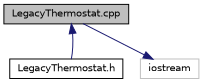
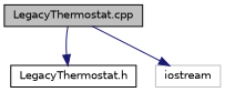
  digraph {
    node [color=black fillcolor=white fontname=Helvetica fontsize=10 shape=record style=filled]
    edge [color=midnightblue fontname=Helvetica fontsize=10 labelfontname=Helvetica labelfontsize=10 style=solid]
    n1 [fillcolor=grey75 fontcolor=black height=0.2 label="LegacyThermostat.cpp" width=0.4]
    n2 [height=0.2 label="LegacyThermostat.h" width=0.4]
    n3 [color=grey75 height=0.2 label=iostream width=0.4]
-   n2 -> n1
+   n1 -> n2
    n1 -> n3
  }
